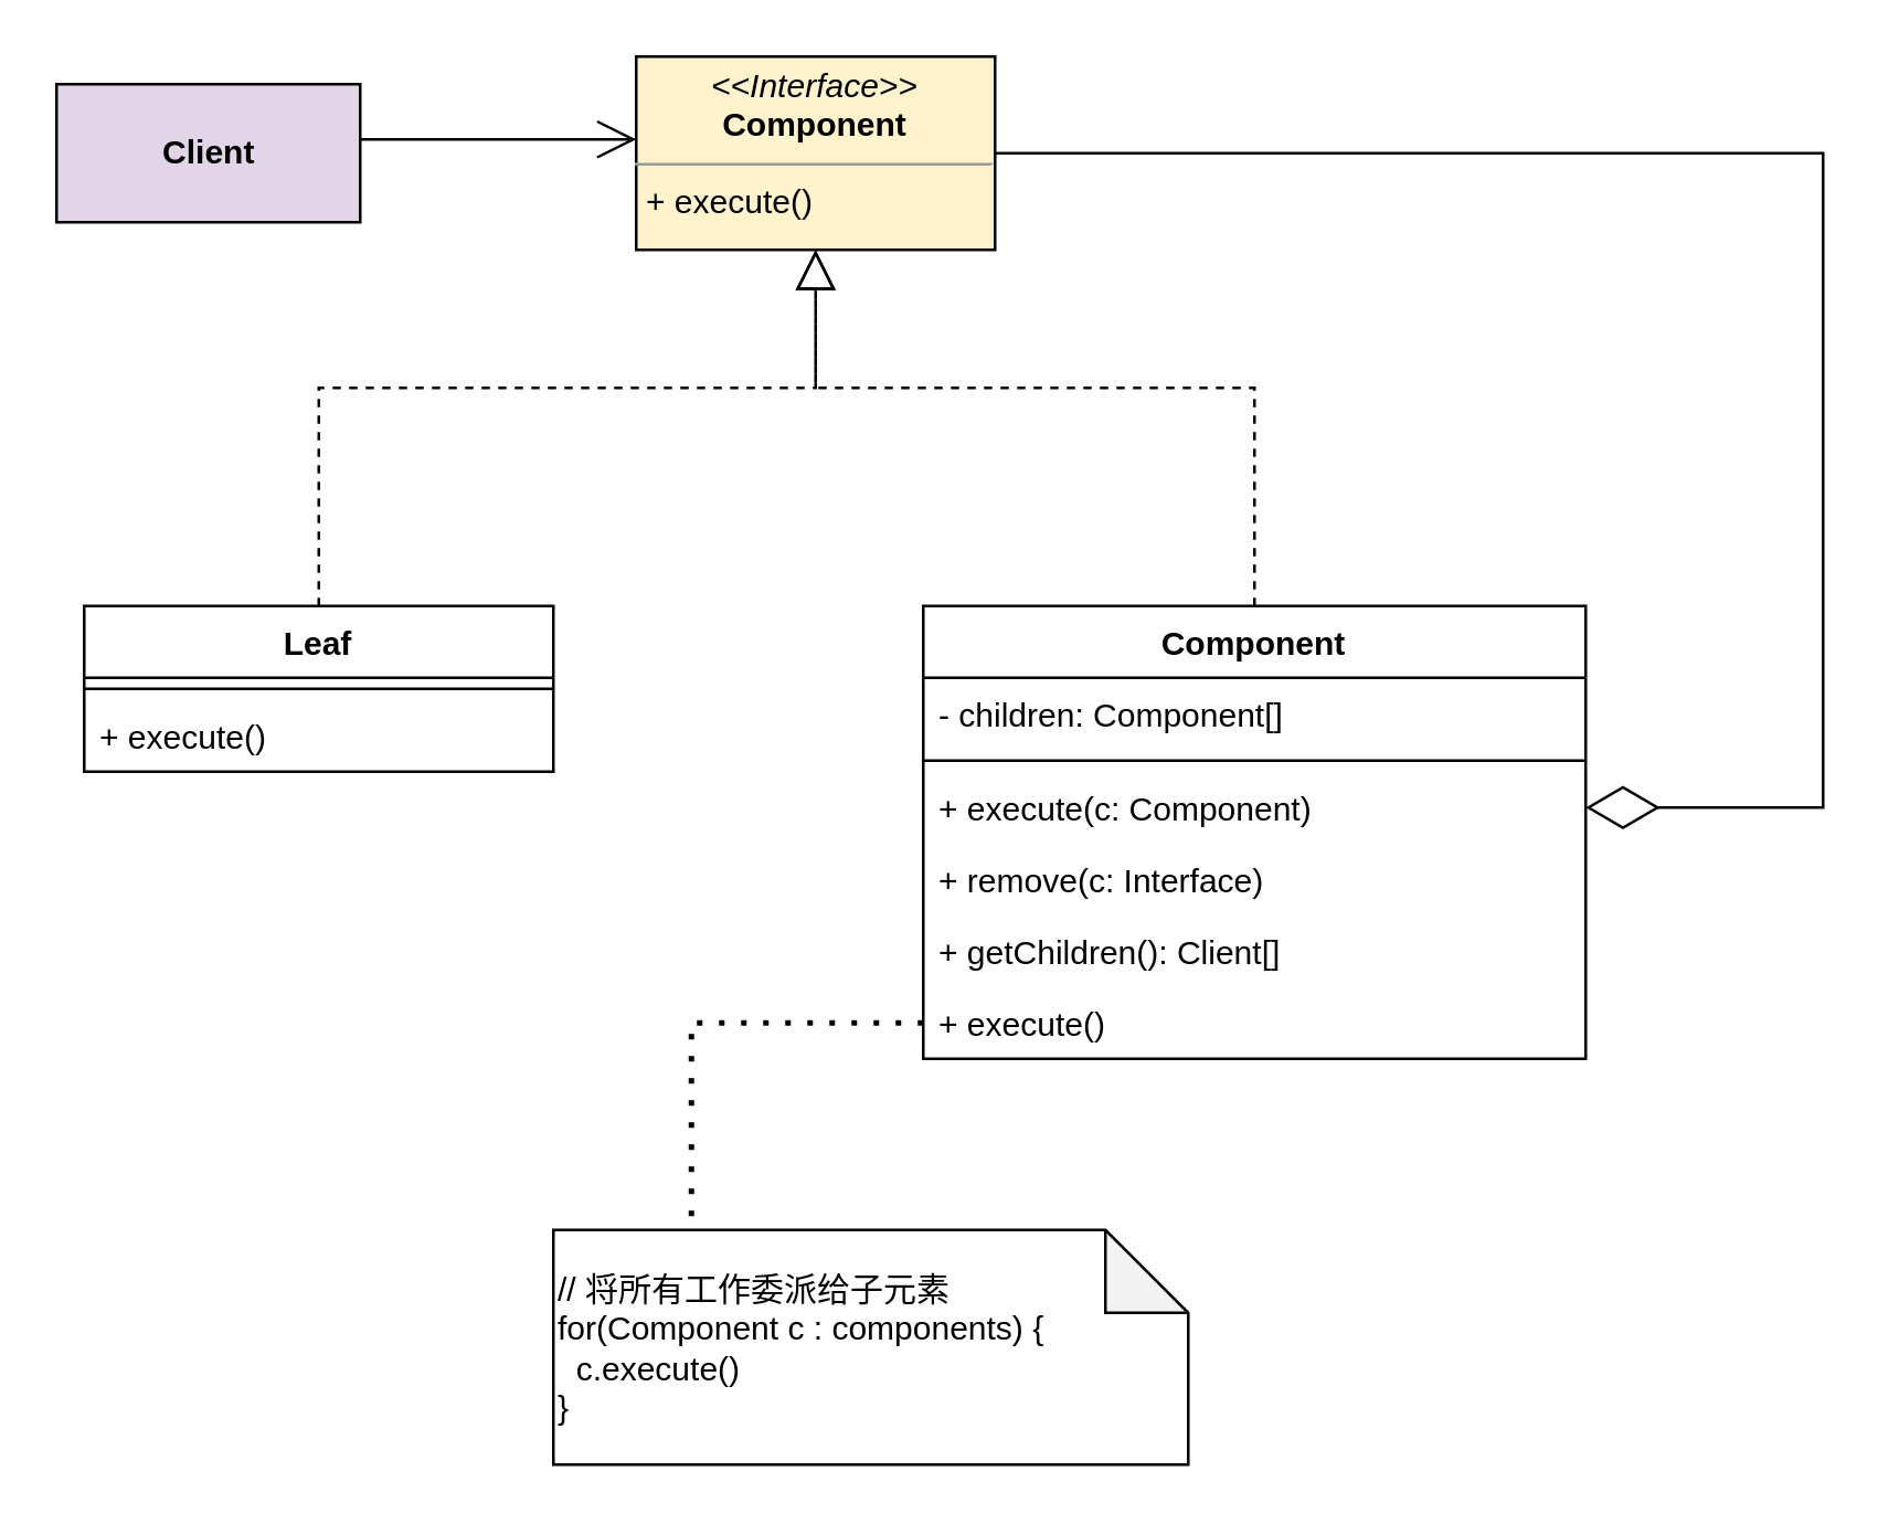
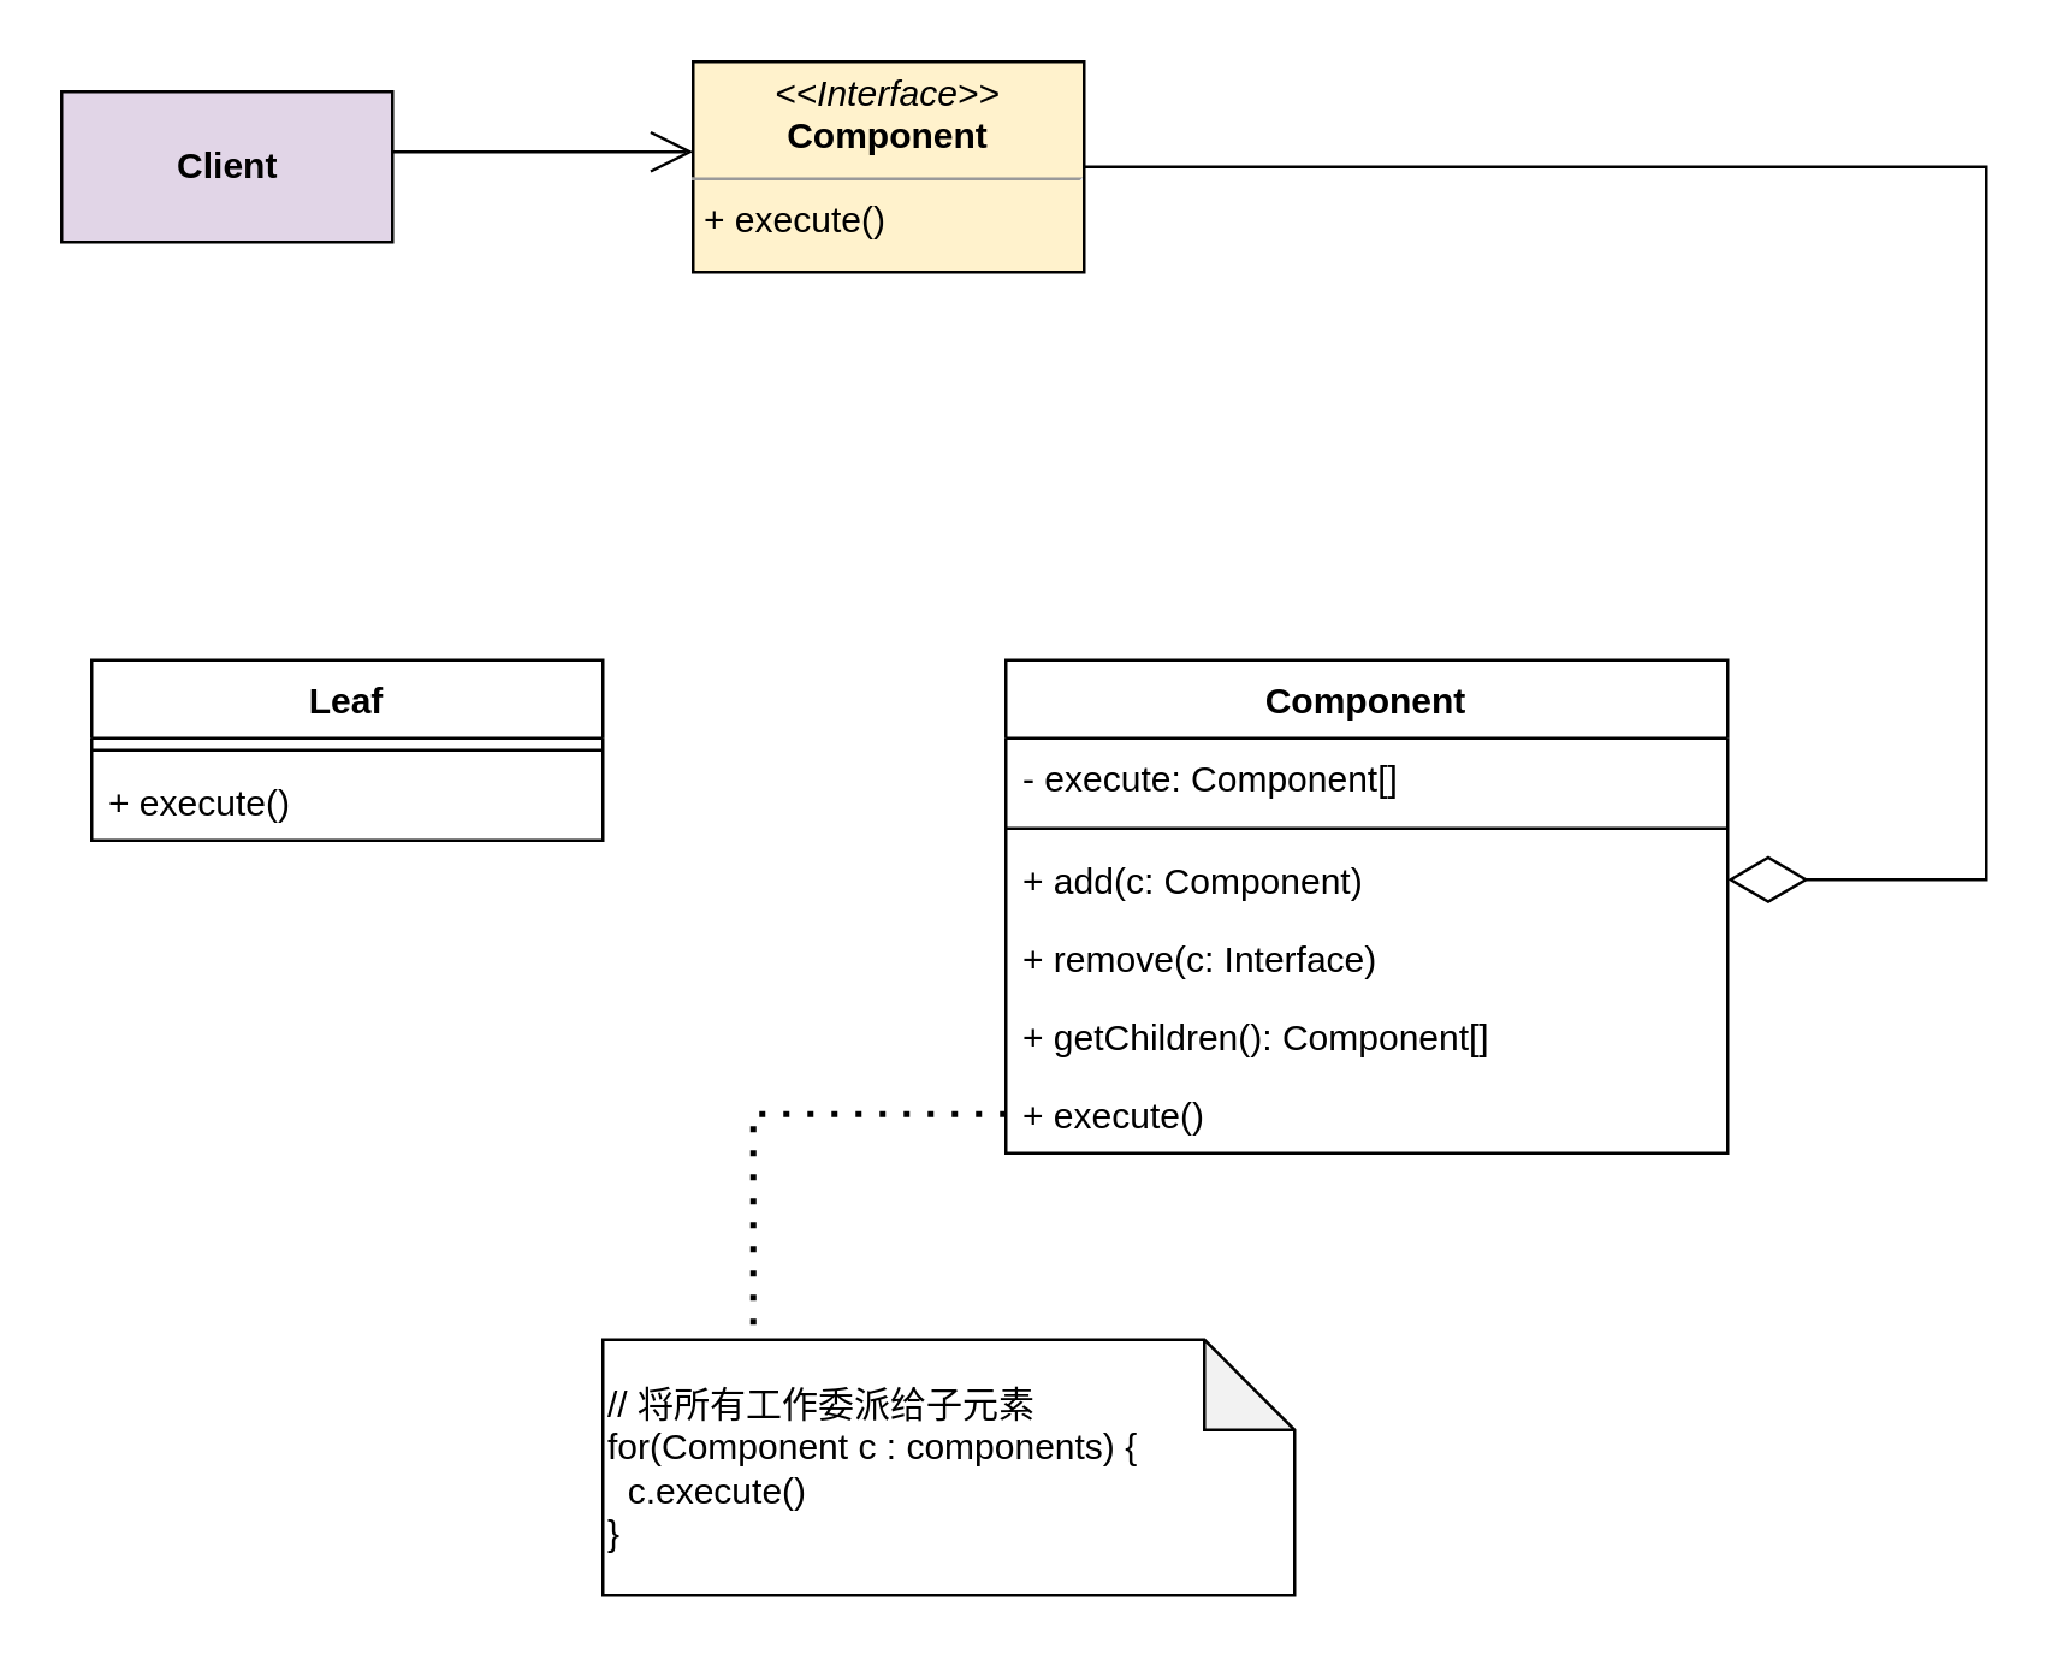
  <mxCell id="0" />
  <mxCell id="1" parent="0" />
  <mxCell id="2" value="Component" style="swimlane;fontStyle=1;align=center;verticalAlign=top;childLayout=stackLayout;horizontal=1;startSize=26;horizontalStack=0;resizeParent=1;resizeParentMax=0;resizeLast=0;collapsible=1;marginBottom=0;" vertex="1" parent="1"><mxGeometry x="334" y="219" width="240" height="164" as="geometry" /></mxCell>
- <mxCell id="3" value="- children: Component[]" style="text;strokeColor=none;fillColor=none;align=left;verticalAlign=top;spacingLeft=4;spacingRight=4;overflow=hidden;rotatable=0;points=[[0,0.5],[1,0.5]];portConstraint=eastwest;" vertex="1" parent="2"><mxGeometry y="26" width="240" height="26" as="geometry" /></mxCell>
+ <mxCell id="3" value="- execute: Component[]" style="text;strokeColor=none;fillColor=none;align=left;verticalAlign=top;spacingLeft=4;spacingRight=4;overflow=hidden;rotatable=0;points=[[0,0.5],[1,0.5]];portConstraint=eastwest;" vertex="1" parent="2"><mxGeometry y="26" width="240" height="26" as="geometry" /></mxCell>
  <mxCell id="4" value="" style="line;strokeWidth=1;fillColor=none;align=left;verticalAlign=middle;spacingTop=-1;spacingLeft=3;spacingRight=3;rotatable=0;labelPosition=right;points=[];portConstraint=eastwest;strokeColor=inherit;" vertex="1" parent="2"><mxGeometry y="52" width="240" height="8" as="geometry" /></mxCell>
- <mxCell id="5" value="+ execute(c: Component)" style="text;strokeColor=none;fillColor=none;align=left;verticalAlign=top;spacingLeft=4;spacingRight=4;overflow=hidden;rotatable=0;points=[[0,0.5],[1,0.5]];portConstraint=eastwest;" vertex="1" parent="2"><mxGeometry y="60" width="240" height="26" as="geometry" /></mxCell>
+ <mxCell id="5" value="+ add(c: Component)" style="text;strokeColor=none;fillColor=none;align=left;verticalAlign=top;spacingLeft=4;spacingRight=4;overflow=hidden;rotatable=0;points=[[0,0.5],[1,0.5]];portConstraint=eastwest;" vertex="1" parent="2"><mxGeometry y="60" width="240" height="26" as="geometry" /></mxCell>
  <mxCell id="6" value="+ remove(c: Interface)" style="text;strokeColor=none;fillColor=none;align=left;verticalAlign=top;spacingLeft=4;spacingRight=4;overflow=hidden;rotatable=0;points=[[0,0.5],[1,0.5]];portConstraint=eastwest;" vertex="1" parent="2"><mxGeometry y="86" width="240" height="26" as="geometry" /></mxCell>
- <mxCell id="7" value="+ getChildren(): Client[]" style="text;strokeColor=none;fillColor=none;align=left;verticalAlign=top;spacingLeft=4;spacingRight=4;overflow=hidden;rotatable=0;points=[[0,0.5],[1,0.5]];portConstraint=eastwest;" vertex="1" parent="2"><mxGeometry y="112" width="240" height="26" as="geometry" /></mxCell>
+ <mxCell id="7" value="+ getChildren(): Component[]" style="text;strokeColor=none;fillColor=none;align=left;verticalAlign=top;spacingLeft=4;spacingRight=4;overflow=hidden;rotatable=0;points=[[0,0.5],[1,0.5]];portConstraint=eastwest;" vertex="1" parent="2"><mxGeometry y="112" width="240" height="26" as="geometry" /></mxCell>
  <mxCell id="8" value="+ execute()" style="text;strokeColor=none;fillColor=none;align=left;verticalAlign=top;spacingLeft=4;spacingRight=4;overflow=hidden;rotatable=0;points=[[0,0.5],[1,0.5]];portConstraint=eastwest;" vertex="1" parent="2"><mxGeometry y="138" width="240" height="26" as="geometry" /></mxCell>
  <mxCell id="9" value="Leaf" style="swimlane;fontStyle=1;align=center;verticalAlign=top;childLayout=stackLayout;horizontal=1;startSize=26;horizontalStack=0;resizeParent=1;resizeParentMax=0;resizeLast=0;collapsible=1;marginBottom=0;" vertex="1" parent="1"><mxGeometry x="30" y="219" width="170" height="60" as="geometry" /></mxCell>
  <mxCell id="10" value="" style="line;strokeWidth=1;fillColor=none;align=left;verticalAlign=middle;spacingTop=-1;spacingLeft=3;spacingRight=3;rotatable=0;labelPosition=right;points=[];portConstraint=eastwest;strokeColor=inherit;" vertex="1" parent="9"><mxGeometry y="26" width="170" height="8" as="geometry" /></mxCell>
  <mxCell id="11" value="+ execute()" style="text;strokeColor=none;fillColor=none;align=left;verticalAlign=top;spacingLeft=4;spacingRight=4;overflow=hidden;rotatable=0;points=[[0,0.5],[1,0.5]];portConstraint=eastwest;" vertex="1" parent="9"><mxGeometry y="34" width="170" height="26" as="geometry" /></mxCell>
  <mxCell id="12" value="&lt;p style=&quot;margin:0px;margin-top:4px;text-align:center;&quot;&gt;&lt;i&gt;&amp;lt;&amp;lt;Interface&amp;gt;&amp;gt;&lt;/i&gt;&lt;br&gt;&lt;b&gt;Component&lt;/b&gt;&lt;/p&gt;&lt;hr size=&quot;1&quot;&gt;&lt;p style=&quot;margin:0px;margin-left:4px;&quot;&gt;&lt;span style=&quot;background-color: initial;&quot;&gt;+ execute()&lt;/span&gt;&lt;/p&gt;" style="verticalAlign=top;align=left;overflow=fill;fontSize=12;fontFamily=Helvetica;html=1;fillColor=#fff2cc;" vertex="1" parent="1"><mxGeometry x="230" y="20" width="130" height="70" as="geometry" /></mxCell>
- <mxCell id="13" value="" style="endArrow=block;dashed=1;endFill=0;endSize=12;html=1;rounded=0;exitX=0.5;exitY=0;exitDx=0;exitDy=0;entryX=0.5;entryY=1;entryDx=0;entryDy=0;" edge="1" parent="1" source="9" target="12"><mxGeometry width="160" relative="1" as="geometry"><mxPoint x="160" y="150" as="sourcePoint" /><mxPoint x="320" y="150" as="targetPoint" /><Array as="points"><mxPoint x="115" y="140" /><mxPoint x="295" y="140" /></Array></mxGeometry></mxCell>
- <mxCell id="14" value="" style="endArrow=block;dashed=1;endFill=0;endSize=12;html=1;rounded=0;exitX=0.5;exitY=0;exitDx=0;exitDy=0;entryX=0.5;entryY=1;entryDx=0;entryDy=0;" edge="1" parent="1" source="2" target="12"><mxGeometry width="160" relative="1" as="geometry"><mxPoint x="380" y="140" as="sourcePoint" /><mxPoint x="540" y="140" as="targetPoint" /><Array as="points"><mxPoint x="454" y="140" /><mxPoint x="295" y="140" /></Array></mxGeometry></mxCell>
  <mxCell id="15" value="" style="endArrow=diamondThin;endFill=0;endSize=24;html=1;rounded=0;entryX=1;entryY=0.5;entryDx=0;entryDy=0;exitX=1;exitY=0.5;exitDx=0;exitDy=0;" edge="1" parent="1" source="12"><mxGeometry width="160" relative="1" as="geometry"><mxPoint x="590" y="190" as="sourcePoint" /><mxPoint x="574" y="292" as="targetPoint" /><Array as="points"><mxPoint x="660" y="55" /><mxPoint x="660" y="292" /></Array></mxGeometry></mxCell>
  <mxCell id="16" value="" style="endArrow=none;dashed=1;html=1;dashPattern=1 3;strokeWidth=2;rounded=0;entryX=0;entryY=0.5;entryDx=0;entryDy=0;" edge="1" parent="1" target="8"><mxGeometry width="50" height="50" relative="1" as="geometry"><mxPoint x="250" y="440" as="sourcePoint" /><mxPoint x="250" y="400" as="targetPoint" /><Array as="points"><mxPoint x="250" y="370" /></Array></mxGeometry></mxCell>
  <mxCell id="17" value="// 将所有工作委派给子元素&lt;br&gt;for(Component c : components) {&lt;br&gt;&amp;nbsp; c.execute()&lt;br&gt;}" style="shape=note;whiteSpace=wrap;html=1;backgroundOutline=1;darkOpacity=0.05;align=left;" vertex="1" parent="1"><mxGeometry x="200" y="445" width="230" height="85" as="geometry" /></mxCell>
  <mxCell id="18" value="Client" style="html=1;fontStyle=1;fillColor=#e1d5e7;" vertex="1" parent="1"><mxGeometry x="20" y="30" width="110" height="50" as="geometry" /></mxCell>
  <mxCell id="19" value="" style="endArrow=open;endFill=1;endSize=12;html=1;rounded=0;" edge="1" parent="1"><mxGeometry width="160" relative="1" as="geometry"><mxPoint x="130" y="50" as="sourcePoint" /><mxPoint x="230" y="50" as="targetPoint" /></mxGeometry></mxCell>
